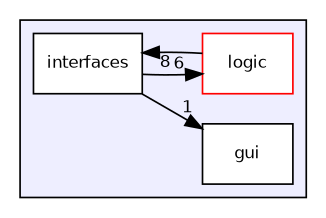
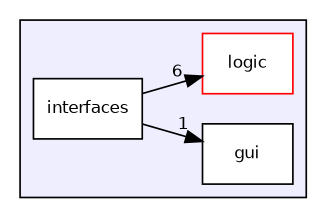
  digraph {
    compound=true
    rankdir=LR
    node [color=black fillcolor=white fontname=Helvetica fontsize=10 shape=box style=filled]
    edge [labeldistance=1.5 labelfontname=Helvetica labelfontsize=10]
    n1 [label=gui]
    n2 [label=interfaces]
    n3 [color=red label=logic]
    subgraph cluster_1 {
      bgcolor="#eeeeff"
      pencolor=black
      n1
      n2
      n3
    }
    n2 -> n1 [headlabel=1]
    n2 -> n3 [headlabel=6]
-   n3 -> n2 [headlabel=8]
  }
